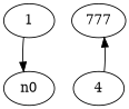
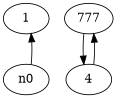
  digraph {
    n1 [label=1]
    n0
    n4 [label=777]
    n2 [label=4]
-   n1 -> n0
+   n0 -> n1
+   n4 -> n2
    n2 -> n4
  }
